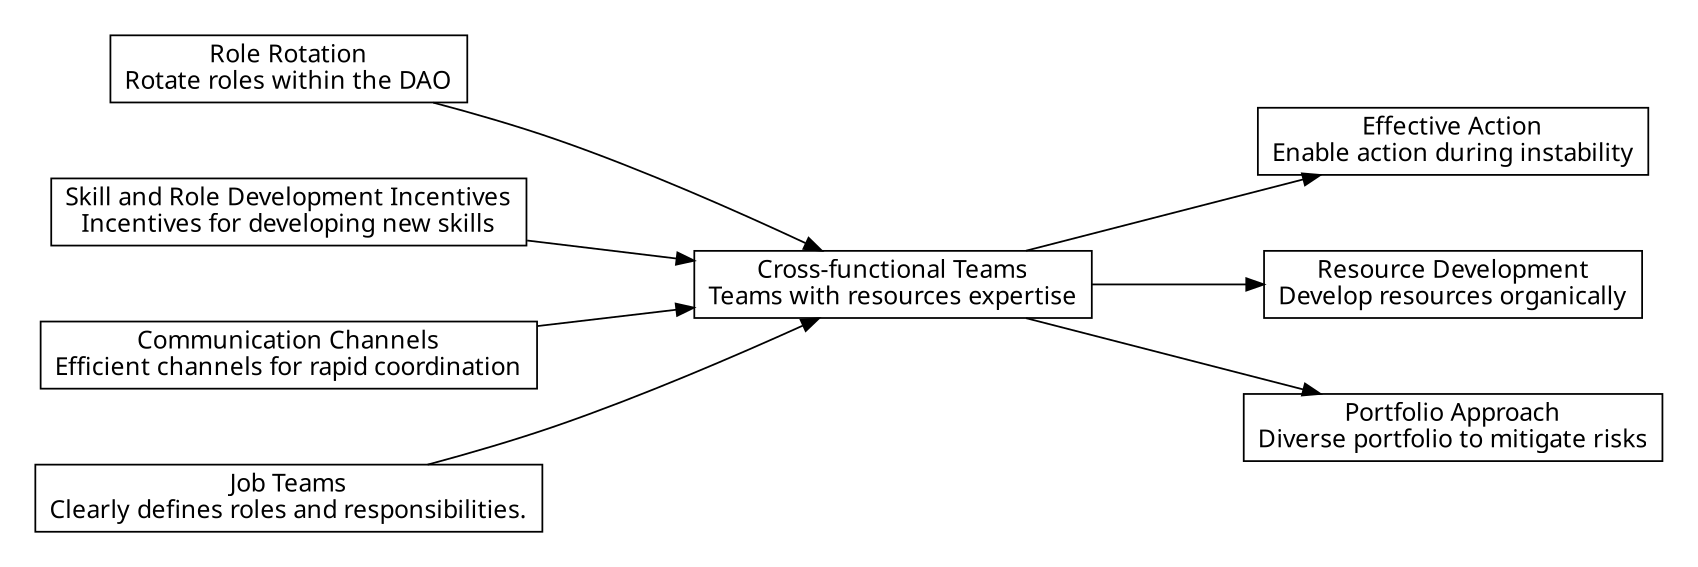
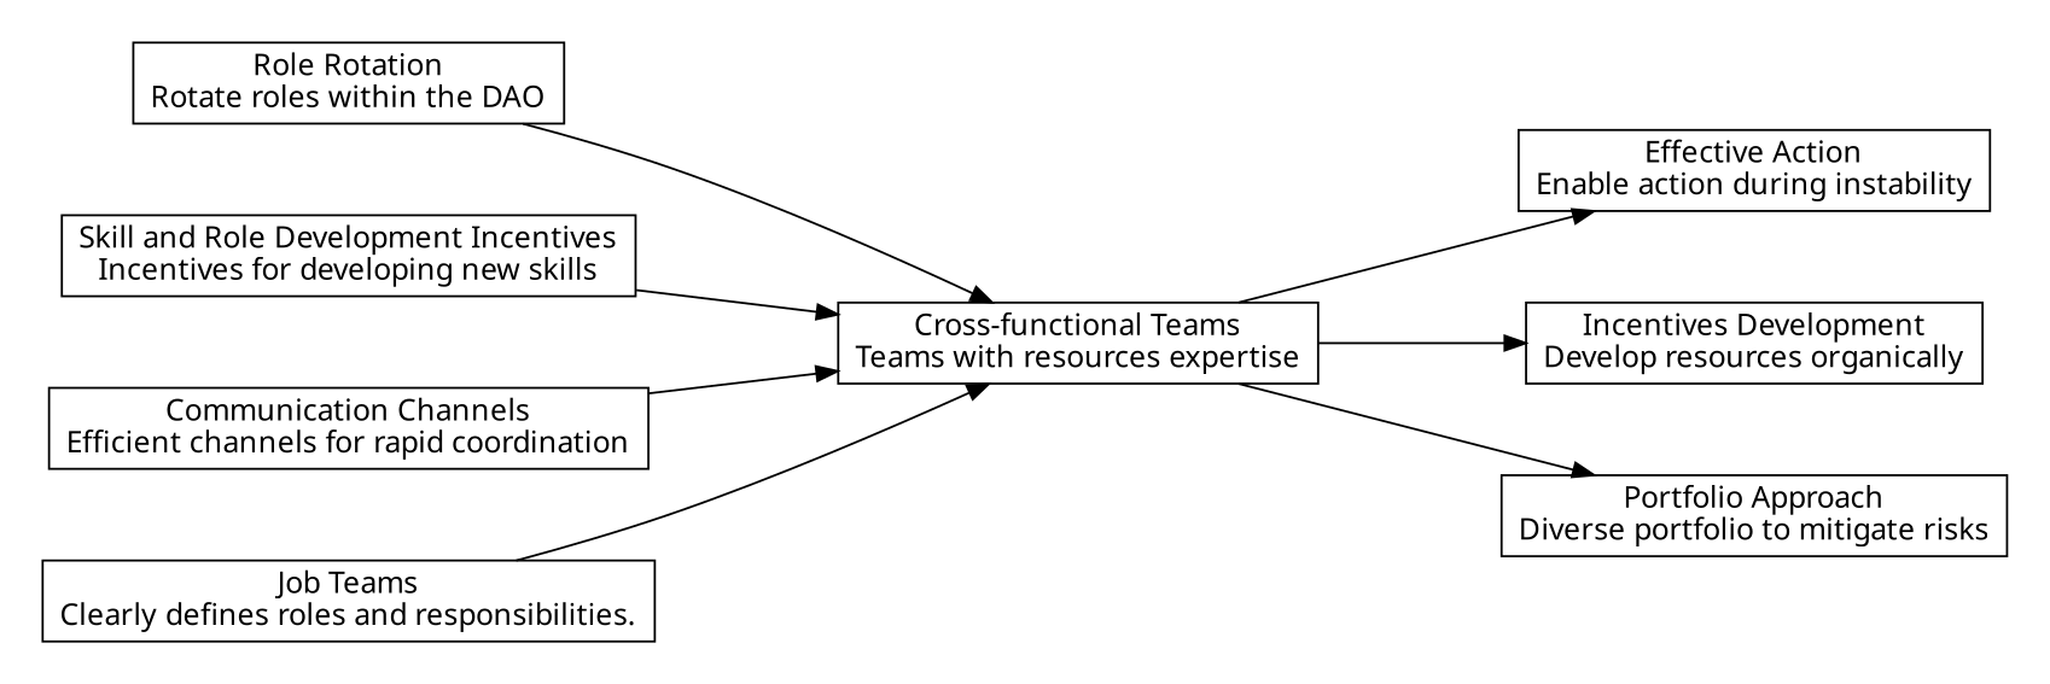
  digraph {
    fontname="Noto Sans"
    nodesep=0.6
    rankdir=LR
    ranksep=1.2
    node [fontname="Noto Sans" shape=box]
    edge [fontname="Noto Sans"]
    n1 [label="Role Rotation\nRotate roles within the DAO"]
    n2 [label="Skill and Role Development Incentives\nIncentives for developing new skills"]
    n3 [label="Communication Channels\nEfficient channels for rapid coordination"]
    n4 [label="Job Teams\nClearly defines roles and responsibilities."]
    n5 [label="Effective Action\nEnable action during instability"]
-   n6 [label="Resource Development\nDevelop resources organically"]
+   n6 [label="Incentives Development\nDevelop resources organically"]
    n7 [label="Portfolio Approach\nDiverse portfolio to mitigate risks"]
    n8 [label="Cross-functional Teams\nTeams with resources expertise"]
    subgraph cluster_1 {
      rank=max
      style=invis
      n1
      n2
      n3
      n4
    }
    subgraph cluster_2 {
      rank=min
      style=invis
      n5
      n6
      n7
    }
    n1 -> n8
    n2 -> n8
    n3 -> n8
    n4 -> n8
    n8 -> n5
    n8 -> n6
    n8 -> n7
  }
